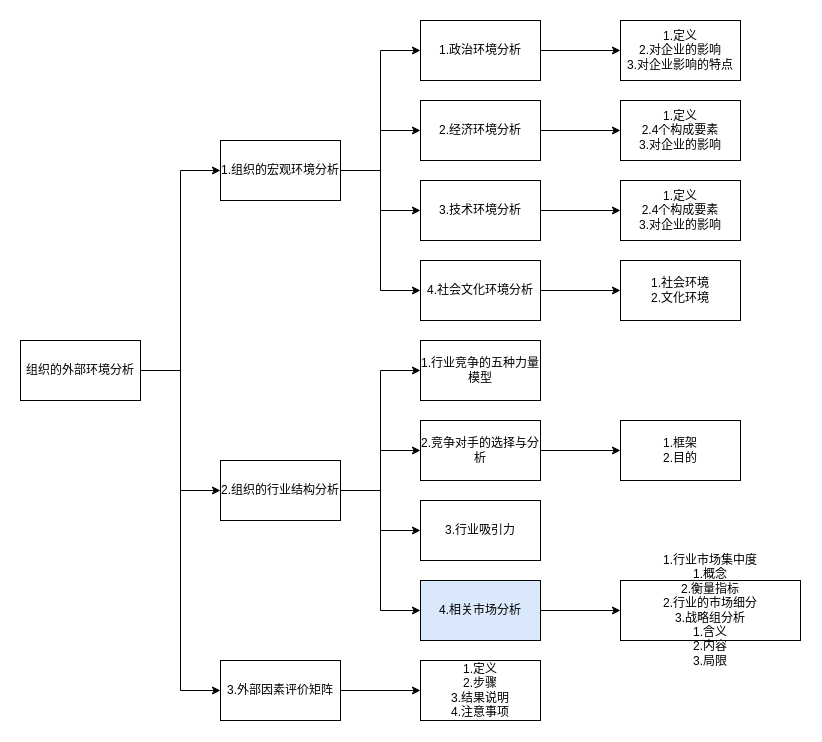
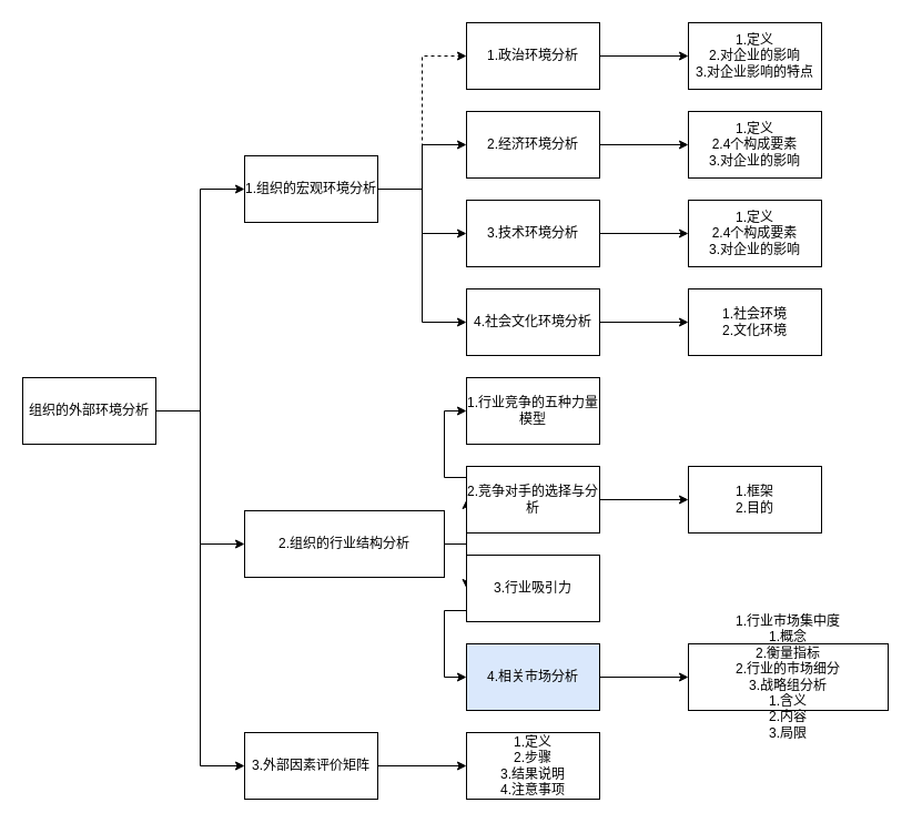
  <mxCell id="0" />
  <mxCell id="1" parent="0" />
  <mxCell id="2" style="edgeStyle=orthogonalEdgeStyle;rounded=0;orthogonalLoop=1;jettySize=auto;html=1;entryX=0;entryY=0.5;entryDx=0;entryDy=0;" parent="1" source="5" target="17" edge="1"><mxGeometry relative="1" as="geometry" /></mxCell>
  <mxCell id="3" style="edgeStyle=orthogonalEdgeStyle;rounded=0;orthogonalLoop=1;jettySize=auto;html=1;entryX=0;entryY=0.5;entryDx=0;entryDy=0;" parent="1" source="5" target="12" edge="1"><mxGeometry relative="1" as="geometry" /></mxCell>
  <mxCell id="4" style="edgeStyle=orthogonalEdgeStyle;rounded=0;orthogonalLoop=1;jettySize=auto;html=1;entryX=0;entryY=0.5;entryDx=0;entryDy=0;" parent="1" source="5" target="7" edge="1"><mxGeometry relative="1" as="geometry" /></mxCell>
  <mxCell id="5" value="组织的外部环境分析" style="rounded=0;whiteSpace=wrap;html=1;" parent="1" vertex="1"><mxGeometry x="20" y="340" width="120" height="60" as="geometry" /></mxCell>
  <mxCell id="6" value="" style="edgeStyle=orthogonalEdgeStyle;rounded=0;orthogonalLoop=1;jettySize=auto;html=1;" parent="1" source="7" target="38" edge="1"><mxGeometry relative="1" as="geometry" /></mxCell>
  <mxCell id="7" value="3.外部因素评价矩阵" style="rounded=0;whiteSpace=wrap;html=1;" parent="1" vertex="1"><mxGeometry x="220" y="660" width="120" height="60" as="geometry" /></mxCell>
  <mxCell id="8" value="" style="edgeStyle=orthogonalEdgeStyle;rounded=0;orthogonalLoop=1;jettySize=auto;html=1;entryX=0;entryY=0.5;entryDx=0;entryDy=0;" parent="1" source="12" target="31" edge="1"><mxGeometry relative="1" as="geometry" /></mxCell>
  <mxCell id="9" style="edgeStyle=orthogonalEdgeStyle;rounded=0;orthogonalLoop=1;jettySize=auto;html=1;entryX=0;entryY=0.5;entryDx=0;entryDy=0;" parent="1" source="12" target="33" edge="1"><mxGeometry relative="1" as="geometry" /></mxCell>
  <mxCell id="10" style="edgeStyle=orthogonalEdgeStyle;rounded=0;orthogonalLoop=1;jettySize=auto;html=1;entryX=0;entryY=0.5;entryDx=0;entryDy=0;" parent="1" source="12" target="34" edge="1"><mxGeometry relative="1" as="geometry" /></mxCell>
  <mxCell id="11" style="edgeStyle=orthogonalEdgeStyle;rounded=0;orthogonalLoop=1;jettySize=auto;html=1;entryX=0;entryY=0.5;entryDx=0;entryDy=0;" parent="1" source="12" target="36" edge="1"><mxGeometry relative="1" as="geometry" /></mxCell>
- <mxCell id="12" value="2.组织的行业结构分析" style="rounded=0;whiteSpace=wrap;html=1;" parent="1" vertex="1"><mxGeometry x="220" y="460" width="120" height="60" as="geometry" /></mxCell>
- <mxCell id="13" style="edgeStyle=orthogonalEdgeStyle;rounded=0;orthogonalLoop=1;jettySize=auto;html=1;entryX=0;entryY=0.5;entryDx=0;entryDy=0;" parent="1" source="17" target="19" edge="1"><mxGeometry relative="1" as="geometry" /></mxCell>
+ <mxCell id="12" value="2.组织的行业结构分析" style="rounded=0;whiteSpace=wrap;html=1;" parent="1" vertex="1"><mxGeometry x="220" y="460" width="180" height="60" as="geometry" /></mxCell>
+ <mxCell id="13" style="edgeStyle=orthogonalEdgeStyle;rounded=0;orthogonalLoop=1;jettySize=auto;html=1;entryX=0;entryY=0.5;entryDx=0;entryDy=0;dashed=1;" parent="1" source="17" target="19" edge="1"><mxGeometry relative="1" as="geometry" /></mxCell>
  <mxCell id="14" style="edgeStyle=orthogonalEdgeStyle;rounded=0;orthogonalLoop=1;jettySize=auto;html=1;" parent="1" source="17" target="26" edge="1"><mxGeometry relative="1" as="geometry" /></mxCell>
  <mxCell id="15" style="edgeStyle=orthogonalEdgeStyle;rounded=0;orthogonalLoop=1;jettySize=auto;html=1;" parent="1" source="17" target="24" edge="1"><mxGeometry relative="1" as="geometry" /></mxCell>
  <mxCell id="16" style="edgeStyle=orthogonalEdgeStyle;rounded=0;orthogonalLoop=1;jettySize=auto;html=1;entryX=0;entryY=0.5;entryDx=0;entryDy=0;" parent="1" source="17" target="22" edge="1"><mxGeometry relative="1" as="geometry" /></mxCell>
  <mxCell id="17" value="1.组织的宏观环境分析" style="rounded=0;whiteSpace=wrap;html=1;" parent="1" vertex="1"><mxGeometry x="220" y="140" width="120" height="60" as="geometry" /></mxCell>
  <mxCell id="18" value="" style="edgeStyle=orthogonalEdgeStyle;rounded=0;orthogonalLoop=1;jettySize=auto;html=1;" parent="1" source="19" target="27" edge="1"><mxGeometry relative="1" as="geometry" /></mxCell>
  <mxCell id="19" value="1.政治环境分析" style="rounded=0;whiteSpace=wrap;html=1;" parent="1" vertex="1"><mxGeometry x="420" y="20" width="120" height="60" as="geometry" /></mxCell>
  <mxCell id="20" style="edgeStyle=orthogonalEdgeStyle;rounded=0;orthogonalLoop=1;jettySize=auto;html=1;exitX=0.5;exitY=1;exitDx=0;exitDy=0;" parent="1" source="19" target="19" edge="1"><mxGeometry relative="1" as="geometry" /></mxCell>
  <mxCell id="21" value="" style="edgeStyle=orthogonalEdgeStyle;rounded=0;orthogonalLoop=1;jettySize=auto;html=1;" parent="1" source="22" target="30" edge="1"><mxGeometry relative="1" as="geometry" /></mxCell>
  <mxCell id="22" value="4.社会文化环境分析" style="rounded=0;whiteSpace=wrap;html=1;" parent="1" vertex="1"><mxGeometry x="420" y="260" width="120" height="60" as="geometry" /></mxCell>
  <mxCell id="23" value="" style="edgeStyle=orthogonalEdgeStyle;rounded=0;orthogonalLoop=1;jettySize=auto;html=1;" parent="1" source="24" target="29" edge="1"><mxGeometry relative="1" as="geometry" /></mxCell>
  <mxCell id="24" value="3.技术环境分析" style="rounded=0;whiteSpace=wrap;html=1;" parent="1" vertex="1"><mxGeometry x="420" y="180" width="120" height="60" as="geometry" /></mxCell>
  <mxCell id="25" value="" style="edgeStyle=orthogonalEdgeStyle;rounded=0;orthogonalLoop=1;jettySize=auto;html=1;" parent="1" source="26" target="28" edge="1"><mxGeometry relative="1" as="geometry" /></mxCell>
  <mxCell id="26" value="2.经济环境分析" style="rounded=0;whiteSpace=wrap;html=1;" parent="1" vertex="1"><mxGeometry x="420" y="100" width="120" height="60" as="geometry" /></mxCell>
  <mxCell id="27" value="&lt;div&gt;1.定义&lt;/div&gt;&lt;div&gt;2.对企业的影响&lt;/div&gt;&lt;div&gt;3.对企业影响的特点&lt;/div&gt;" style="rounded=0;whiteSpace=wrap;html=1;" parent="1" vertex="1"><mxGeometry x="620" y="20" width="120" height="60" as="geometry" /></mxCell>
  <mxCell id="28" value="&lt;div&gt;1.定义&lt;/div&gt;&lt;div&gt;2.4个构成要素&lt;/div&gt;&lt;div&gt;3.对企业的影响&lt;/div&gt;" style="rounded=0;whiteSpace=wrap;html=1;" parent="1" vertex="1"><mxGeometry x="620" y="100" width="120" height="60" as="geometry" /></mxCell>
  <mxCell id="29" value="&lt;div&gt;1.定义&lt;/div&gt;&lt;div&gt;2.4个构成要素&lt;/div&gt;&lt;div&gt;3.对企业的影响&lt;/div&gt;" style="rounded=0;whiteSpace=wrap;html=1;" parent="1" vertex="1"><mxGeometry x="620" y="180" width="120" height="60" as="geometry" /></mxCell>
  <mxCell id="30" value="&lt;div&gt;1.社会环境&lt;/div&gt;&lt;div&gt;2.文化环境&lt;/div&gt;" style="rounded=0;whiteSpace=wrap;html=1;" parent="1" vertex="1"><mxGeometry x="620" y="260" width="120" height="60" as="geometry" /></mxCell>
  <mxCell id="31" value="1.行业竞争的五种力量模型" style="rounded=0;whiteSpace=wrap;html=1;" parent="1" vertex="1"><mxGeometry x="420" y="340" width="120" height="60" as="geometry" /></mxCell>
  <mxCell id="32" value="" style="edgeStyle=orthogonalEdgeStyle;rounded=0;orthogonalLoop=1;jettySize=auto;html=1;" parent="1" source="33" target="37" edge="1"><mxGeometry relative="1" as="geometry" /></mxCell>
  <mxCell id="33" value="2.竞争对手的选择与分析" style="rounded=0;whiteSpace=wrap;html=1;" parent="1" vertex="1"><mxGeometry x="420" y="420" width="120" height="60" as="geometry" /></mxCell>
  <mxCell id="34" value="3.行业吸引力" style="rounded=0;whiteSpace=wrap;html=1;" parent="1" vertex="1"><mxGeometry x="420" y="500" width="120" height="60" as="geometry" /></mxCell>
  <mxCell id="35" value="" style="edgeStyle=orthogonalEdgeStyle;rounded=0;orthogonalLoop=1;jettySize=auto;html=1;" parent="1" source="36" target="39" edge="1"><mxGeometry relative="1" as="geometry" /></mxCell>
  <mxCell id="36" value="4.相关市场分析" style="rounded=0;whiteSpace=wrap;html=1;fillColor=#dae8fc;" parent="1" vertex="1"><mxGeometry x="420" y="580" width="120" height="60" as="geometry" /></mxCell>
  <mxCell id="37" value="&lt;div&gt;1.框架&lt;/div&gt;&lt;div&gt;2.目的&lt;/div&gt;" style="rounded=0;whiteSpace=wrap;html=1;" parent="1" vertex="1"><mxGeometry x="620" y="420" width="120" height="60" as="geometry" /></mxCell>
  <mxCell id="38" value="&lt;div&gt;1.定义&lt;/div&gt;&lt;div&gt;2.步骤&lt;/div&gt;&lt;div&gt;3.结果说明&lt;/div&gt;&lt;div&gt;4.注意事项&lt;/div&gt;" style="rounded=0;whiteSpace=wrap;html=1;" parent="1" vertex="1"><mxGeometry x="420" y="660" width="120" height="60" as="geometry" /></mxCell>
  <mxCell id="39" value="&lt;div&gt;1.行业市场集中度&lt;/div&gt;&lt;div&gt;&#09;1.概念&lt;/div&gt;&lt;div&gt;&lt;span style=&quot;&quot;&gt;&#09;&lt;/span&gt;2.衡量指标&lt;/div&gt;&lt;div&gt;2.行业的市场细分&lt;/div&gt;&lt;div&gt;3.战略组分析&lt;/div&gt;&lt;div&gt;&lt;span style=&quot;&quot;&gt;&#09;&lt;/span&gt;1.含义&lt;/div&gt;&lt;div&gt;&lt;span style=&quot;&quot;&gt;&#09;&lt;/span&gt;2.内容&lt;/div&gt;&lt;div&gt;&lt;span style=&quot;&quot;&gt;&#09;&lt;/span&gt;3.局限&lt;/div&gt;" style="rounded=0;whiteSpace=wrap;html=1;" parent="1" vertex="1"><mxGeometry x="620" y="580" width="180" height="60" as="geometry" /></mxCell>
